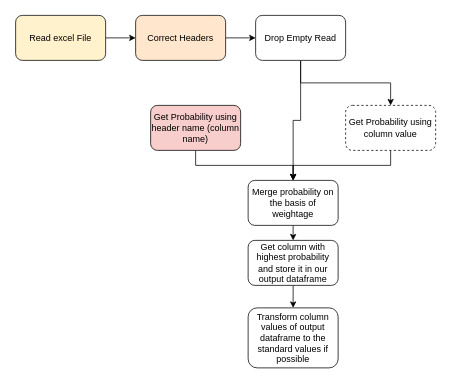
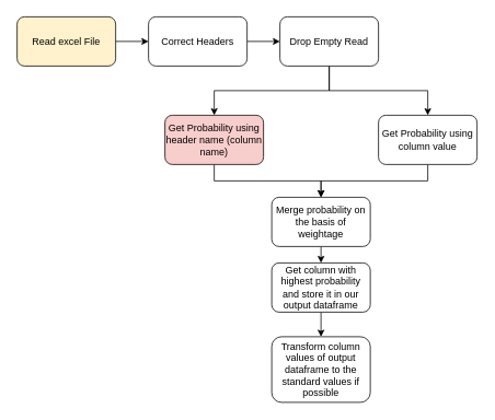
  <mxCell id="0" />
  <mxCell id="1" parent="0" />
  <mxCell id="2" style="edgeStyle=orthogonalEdgeStyle;rounded=0;orthogonalLoop=1;jettySize=auto;html=1;exitX=1;exitY=0.5;exitDx=0;exitDy=0;entryX=0;entryY=0.5;entryDx=0;entryDy=0;" edge="1" parent="1" source="3" target="5"><mxGeometry relative="1" as="geometry" /></mxCell>
  <mxCell id="3" value="Read excel File" style="rounded=1;whiteSpace=wrap;html=1;fillColor=#fff2cc;" vertex="1" parent="1"><mxGeometry x="20" y="20" width="120" height="60" as="geometry" /></mxCell>
  <mxCell id="4" style="edgeStyle=orthogonalEdgeStyle;rounded=0;orthogonalLoop=1;jettySize=auto;html=1;exitX=1;exitY=0.5;exitDx=0;exitDy=0;entryX=0;entryY=0.5;entryDx=0;entryDy=0;" edge="1" parent="1" source="5" target="8"><mxGeometry relative="1" as="geometry" /></mxCell>
- <mxCell id="5" value="Correct Headers" style="rounded=1;whiteSpace=wrap;html=1;fillColor=#ffe6cc;" vertex="1" parent="1"><mxGeometry x="180" y="20" width="120" height="60" as="geometry" /></mxCell>
- <mxCell id="6" style="edgeStyle=orthogonalEdgeStyle;rounded=0;orthogonalLoop=1;jettySize=auto;html=1;exitX=0.5;exitY=1;exitDx=0;exitDy=0;" edge="1" parent="1" source="8" target="14"><mxGeometry relative="1" as="geometry" /></mxCell>
+ <mxCell id="5" value="Correct Headers" style="rounded=1;whiteSpace=wrap;html=1;" vertex="1" parent="1"><mxGeometry x="180" y="20" width="120" height="60" as="geometry" /></mxCell>
+ <mxCell id="6" style="edgeStyle=orthogonalEdgeStyle;rounded=0;orthogonalLoop=1;jettySize=auto;html=1;exitX=0.5;exitY=1;exitDx=0;exitDy=0;entryX=0.5;entryY=0;entryDx=0;entryDy=0;" edge="1" parent="1" source="8" target="10"><mxGeometry relative="1" as="geometry" /></mxCell>
  <mxCell id="7" style="edgeStyle=orthogonalEdgeStyle;rounded=0;orthogonalLoop=1;jettySize=auto;html=1;exitX=0.5;exitY=1;exitDx=0;exitDy=0;entryX=0.5;entryY=0;entryDx=0;entryDy=0;" edge="1" parent="1" source="8" target="12"><mxGeometry relative="1" as="geometry" /></mxCell>
  <mxCell id="8" value="Drop Empty Read" style="rounded=1;whiteSpace=wrap;html=1;" vertex="1" parent="1"><mxGeometry x="340" y="20" width="120" height="60" as="geometry" /></mxCell>
  <mxCell id="9" style="edgeStyle=orthogonalEdgeStyle;rounded=0;orthogonalLoop=1;jettySize=auto;html=1;exitX=0.5;exitY=1;exitDx=0;exitDy=0;entryX=0.5;entryY=0;entryDx=0;entryDy=0;" edge="1" parent="1" source="10" target="14"><mxGeometry relative="1" as="geometry" /></mxCell>
  <mxCell id="10" value="Get Probability using header name (column name)" style="rounded=1;whiteSpace=wrap;html=1;fillColor=#f8cecc;" vertex="1" parent="1"><mxGeometry x="200" y="140" width="120" height="60" as="geometry" /></mxCell>
  <mxCell id="11" style="edgeStyle=orthogonalEdgeStyle;rounded=0;orthogonalLoop=1;jettySize=auto;html=1;exitX=0.5;exitY=1;exitDx=0;exitDy=0;entryX=0.5;entryY=0;entryDx=0;entryDy=0;" edge="1" parent="1" source="12" target="14"><mxGeometry relative="1" as="geometry" /></mxCell>
- <mxCell id="12" value="Get Probability using column value" style="rounded=1;whiteSpace=wrap;html=1;dashed=1;" vertex="1" parent="1"><mxGeometry x="460" y="140" width="120" height="60" as="geometry" /></mxCell>
+ <mxCell id="12" value="Get Probability using column value" style="rounded=1;whiteSpace=wrap;html=1;" vertex="1" parent="1"><mxGeometry x="460" y="140" width="120" height="60" as="geometry" /></mxCell>
  <mxCell id="13" style="edgeStyle=orthogonalEdgeStyle;rounded=0;orthogonalLoop=1;jettySize=auto;html=1;exitX=0.5;exitY=1;exitDx=0;exitDy=0;entryX=0.5;entryY=0;entryDx=0;entryDy=0;" edge="1" parent="1" source="14" target="16"><mxGeometry relative="1" as="geometry" /></mxCell>
  <mxCell id="14" value="Merge probability on the basis of weightage" style="rounded=1;whiteSpace=wrap;html=1;" vertex="1" parent="1"><mxGeometry x="330" y="240" width="120" height="60" as="geometry" /></mxCell>
  <mxCell id="15" style="edgeStyle=orthogonalEdgeStyle;rounded=0;orthogonalLoop=1;jettySize=auto;html=1;exitX=0.5;exitY=1;exitDx=0;exitDy=0;entryX=0.5;entryY=0;entryDx=0;entryDy=0;" edge="1" parent="1" source="16" target="17"><mxGeometry relative="1" as="geometry" /></mxCell>
  <mxCell id="16" value="Get column with highest probability and store it in our output dataframe" style="rounded=1;whiteSpace=wrap;html=1;" vertex="1" parent="1"><mxGeometry x="330" y="320" width="120" height="60" as="geometry" /></mxCell>
  <mxCell id="17" value="Transform column values of output dataframe to the standard values if possible" style="rounded=1;whiteSpace=wrap;html=1;" vertex="1" parent="1"><mxGeometry x="330" y="410" width="120" height="80" as="geometry" /></mxCell>
